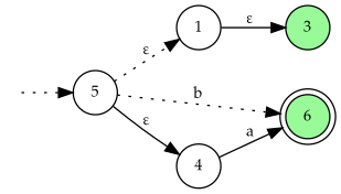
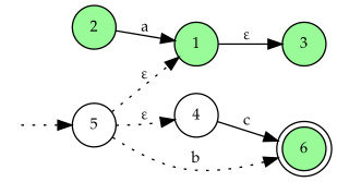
  digraph {
    fontname=Palatino
    fontsize=11
    rankdir=LR
    node [fontname=Palatino fontsize=11 shape=circle style=filled fillcolor=white]
    edge [fontname=Palatino fontsize=11 style=solid]
    0 [height=0.15 shape=point style=invis width=0.15 fillcolor=""]
    5 [height=0.15 width=0.15]
-   1 [height=0.15 width=0.15]
+   1 [fillcolor=palegreen height=0.15 width=0.15]
    6 [fillcolor=palegreen height=0.15 shape=doublecircle width=0.15]
    4 [height=0.15 width=0.15]
    3 [fillcolor=palegreen height=0.15 width=0.15]
+   2 [fillcolor=palegreen height=0.15 width=0.15]
    0 -> 5 [minlen=1 style=dotted]
    5 -> 1 [label="&#949;" style=dotted]
    5 -> 6 [label=b style=dotted]
-   5 -> 4 [label="&#949;"]
+   5 -> 4 [label="&#949;" style=dotted]
    1 -> 3 [label="&#949;"]
-   4 -> 6 [label=a]
+   4 -> 6 [label=c]
+   2 -> 1 [label=a]
  }
